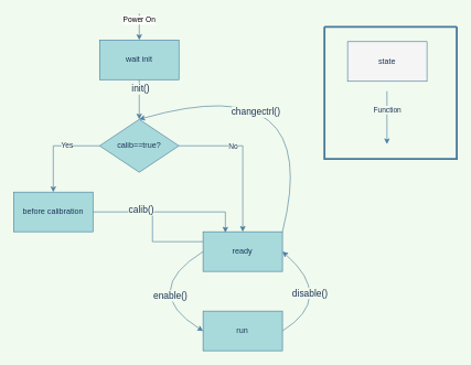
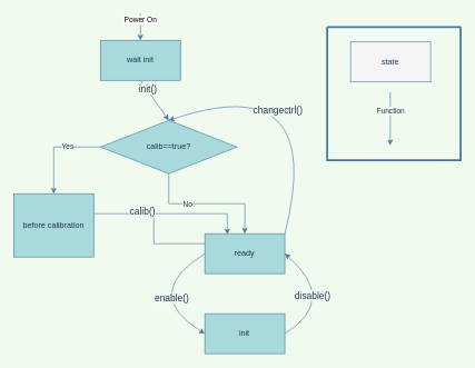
  <mxCell id="0" />
  <mxCell id="1" parent="0" />
  <mxCell id="2" value="" style="endArrow=none;html=1;rounded=0;exitX=0;exitY=0.25;exitDx=0;exitDy=0;strokeColor=#457B9D;fontColor=#1D3557;labelBackgroundColor=#F1FAEE;" parent="1" source="7" edge="1"><mxGeometry width="50" height="50" relative="1" as="geometry"><mxPoint x="330" y="400" as="sourcePoint" /><mxPoint x="230" y="320" as="targetPoint" /><Array as="points"><mxPoint x="230" y="365" /></Array></mxGeometry></mxCell>
  <mxCell id="3" value="wait init" style="rounded=0;whiteSpace=wrap;html=1;fillColor=#A8DADC;strokeColor=#457B9D;fontColor=#1D3557;" parent="1" vertex="1"><mxGeometry x="150" y="60" width="120" height="60" as="geometry" /></mxCell>
  <mxCell id="4" style="edgeStyle=orthogonalEdgeStyle;rounded=0;orthogonalLoop=1;jettySize=auto;html=1;entryX=0.281;entryY=0.02;entryDx=0;entryDy=0;strokeColor=#457B9D;fontColor=#1D3557;entryPerimeter=0;labelBackgroundColor=#F1FAEE;" parent="1" source="6" target="7" edge="1"><mxGeometry relative="1" as="geometry"><Array as="points"><mxPoint x="340" y="320" /><mxPoint x="340" y="351" /><mxPoint x="340" y="351" /></Array></mxGeometry></mxCell>
  <mxCell id="5" value="calib()" style="edgeLabel;html=1;align=center;verticalAlign=middle;resizable=0;points=[];fontSize=14;fontColor=#1D3557;labelBackgroundColor=#F1FAEE;" parent="4" vertex="1" connectable="0"><mxGeometry x="-0.376" y="4" relative="1" as="geometry"><mxPoint x="50" y="4" as="angle_offset" /></mxGeometry></mxCell>
- <mxCell id="6" value="before calibration" style="rounded=0;whiteSpace=wrap;html=1;fillColor=#A8DADC;strokeColor=#457B9D;fontColor=#1D3557;" parent="1" vertex="1"><mxGeometry x="20" y="290" width="120" height="60" as="geometry" /></mxCell>
+ <mxCell id="6" value="before calibration" style="rounded=0;whiteSpace=wrap;html=1;fillColor=#A8DADC;strokeColor=#457B9D;fontColor=#1D3557;" parent="1" vertex="1"><mxGeometry x="20" y="290" width="120" height="95" as="geometry" /></mxCell>
  <mxCell id="7" value="ready" style="rounded=0;whiteSpace=wrap;html=1;fillColor=#A8DADC;strokeColor=#457B9D;fontColor=#1D3557;" parent="1" vertex="1"><mxGeometry x="306.49" y="350" width="120" height="60" as="geometry" /></mxCell>
- <mxCell id="8" value="run" style="rounded=0;whiteSpace=wrap;html=1;fillColor=#A8DADC;strokeColor=#457B9D;fontColor=#1D3557;" parent="1" vertex="1"><mxGeometry x="306.49" y="470" width="120" height="60" as="geometry" /></mxCell>
+ <mxCell id="8" value="init" style="rounded=0;whiteSpace=wrap;html=1;fillColor=#A8DADC;strokeColor=#457B9D;fontColor=#1D3557;" parent="1" vertex="1"><mxGeometry x="306.49" y="470" width="120" height="60" as="geometry" /></mxCell>
  <mxCell id="9" value="" style="curved=1;endArrow=classic;html=1;rounded=0;exitX=0;exitY=0.5;exitDx=0;exitDy=0;entryX=0;entryY=0.5;entryDx=0;entryDy=0;strokeColor=#457B9D;fontColor=#1D3557;labelBackgroundColor=#F1FAEE;" parent="1" source="7" target="8" edge="1"><mxGeometry width="50" height="50" relative="1" as="geometry"><mxPoint x="380" y="490" as="sourcePoint" /><mxPoint x="430" y="440" as="targetPoint" /><Array as="points"><mxPoint x="210" y="440" /></Array></mxGeometry></mxCell>
  <mxCell id="10" value="enable()" style="edgeLabel;html=1;align=center;verticalAlign=middle;resizable=0;points=[];fontSize=14;fontColor=#1D3557;labelBackgroundColor=#F1FAEE;" parent="9" vertex="1" connectable="0"><mxGeometry x="0.374" y="19" relative="1" as="geometry"><mxPoint x="-1" as="angle_offset" /></mxGeometry></mxCell>
  <mxCell id="11" value="" style="curved=1;endArrow=classic;html=1;rounded=0;exitX=1;exitY=0.5;exitDx=0;exitDy=0;entryX=1;entryY=0.5;entryDx=0;entryDy=0;strokeColor=#457B9D;fontColor=#1D3557;labelBackgroundColor=#F1FAEE;" parent="1" source="8" target="7" edge="1"><mxGeometry width="50" height="50" relative="1" as="geometry"><mxPoint x="536.49" y="380" as="sourcePoint" /><mxPoint x="586.49" y="330" as="targetPoint" /><Array as="points"><mxPoint x="506.49" y="450" /></Array></mxGeometry></mxCell>
  <mxCell id="12" value="disable()" style="edgeLabel;html=1;align=center;verticalAlign=middle;resizable=0;points=[];fontSize=14;fontColor=#1D3557;labelBackgroundColor=#F1FAEE;" parent="11" vertex="1" connectable="0"><mxGeometry x="0.279" y="20" relative="1" as="geometry"><mxPoint as="angle_offset" /></mxGeometry></mxCell>
  <mxCell id="13" value="" style="endArrow=classic;html=1;rounded=0;exitX=0.5;exitY=1;exitDx=0;exitDy=0;entryX=0.5;entryY=0;entryDx=0;entryDy=0;strokeColor=#457B9D;fontColor=#1D3557;labelBackgroundColor=#F1FAEE;" parent="1" source="3" target="19" edge="1"><mxGeometry width="50" height="50" relative="1" as="geometry"><mxPoint x="380" y="450" as="sourcePoint" /><mxPoint x="210" y="180" as="targetPoint" /></mxGeometry></mxCell>
  <mxCell id="14" value="init()" style="edgeLabel;html=1;align=center;verticalAlign=middle;resizable=0;points=[];fontSize=14;fontColor=#1D3557;labelBackgroundColor=#F1FAEE;" parent="13" vertex="1" connectable="0"><mxGeometry x="-0.567" y="1" relative="1" as="geometry"><mxPoint x="-1" y="17" as="angle_offset" /></mxGeometry></mxCell>
  <mxCell id="15" style="edgeStyle=orthogonalEdgeStyle;rounded=0;orthogonalLoop=1;jettySize=auto;html=1;entryX=0.5;entryY=0;entryDx=0;entryDy=0;strokeColor=#457B9D;fontColor=#1D3557;labelBackgroundColor=#F1FAEE;" parent="1" source="19" target="7" edge="1"><mxGeometry relative="1" as="geometry" /></mxCell>
  <mxCell id="16" value="No" style="edgeLabel;html=1;align=center;verticalAlign=middle;resizable=0;points=[];fontColor=#1D3557;labelBackgroundColor=#F1FAEE;" parent="15" vertex="1" connectable="0"><mxGeometry x="-0.287" relative="1" as="geometry"><mxPoint as="angle_offset" /></mxGeometry></mxCell>
  <mxCell id="17" value="" style="edgeStyle=orthogonalEdgeStyle;rounded=0;orthogonalLoop=1;jettySize=auto;html=1;strokeColor=#457B9D;fontColor=#1D3557;labelBackgroundColor=#F1FAEE;" parent="1" source="19" target="6" edge="1"><mxGeometry relative="1" as="geometry" /></mxCell>
  <mxCell id="18" value="Yes" style="edgeLabel;html=1;align=center;verticalAlign=middle;resizable=0;points=[];fontColor=#1D3557;labelBackgroundColor=#F1FAEE;" parent="17" vertex="1" connectable="0"><mxGeometry x="-0.28" y="-1" relative="1" as="geometry"><mxPoint x="4" y="-1" as="angle_offset" /></mxGeometry></mxCell>
- <mxCell id="19" value="calib==true?" style="rhombus;whiteSpace=wrap;html=1;fillColor=#A8DADC;strokeColor=#457B9D;fontColor=#1D3557;" parent="1" vertex="1"><mxGeometry x="150" y="180" width="120" height="80" as="geometry" /></mxCell>
+ <mxCell id="19" value="calib==true?" style="rhombus;whiteSpace=wrap;html=1;fillColor=#A8DADC;strokeColor=#457B9D;fontColor=#1D3557;" parent="1" vertex="1"><mxGeometry x="150" y="180" width="205" height="80" as="geometry" /></mxCell>
  <mxCell id="20" value="" style="curved=1;endArrow=classic;html=1;rounded=0;fontSize=14;exitX=1;exitY=0;exitDx=0;exitDy=0;entryX=0.5;entryY=0;entryDx=0;entryDy=0;strokeColor=#457B9D;fontColor=#1D3557;labelBackgroundColor=#F1FAEE;" parent="1" source="7" target="19" edge="1"><mxGeometry width="50" height="50" relative="1" as="geometry"><mxPoint x="160" y="250" as="sourcePoint" /><mxPoint x="210" y="200" as="targetPoint" /><Array as="points"><mxPoint x="490" y="100" /></Array></mxGeometry></mxCell>
  <mxCell id="21" value="changectrl()" style="edgeLabel;html=1;align=center;verticalAlign=middle;resizable=0;points=[];fontSize=14;fontColor=#1D3557;labelBackgroundColor=#F1FAEE;" parent="20" vertex="1" connectable="0"><mxGeometry x="0.372" y="37" relative="1" as="geometry"><mxPoint as="angle_offset" /></mxGeometry></mxCell>
  <mxCell id="22" value="" style="swimlane;startSize=0;rounded=0;sketch=0;fontColor=#1D3557;strokeColor=#457B9D;fillColor=#A8DADC;strokeWidth=3;" parent="1" vertex="1"><mxGeometry x="490" y="40" width="200" height="200" as="geometry" /></mxCell>
  <mxCell id="23" value="state" style="rounded=0;whiteSpace=wrap;html=1;fillColor=#f5f5f5;strokeColor=#457B9D;fontColor=#1D3557;" parent="22" vertex="1"><mxGeometry x="35" y="22.5" width="120" height="60" as="geometry" /></mxCell>
  <mxCell id="24" value="" style="endArrow=classic;html=1;rounded=0;fontColor=#1D3557;jumpSize=8;strokeColor=#457B9D;strokeWidth=1;labelBackgroundColor=#F1FAEE;" parent="22" edge="1"><mxGeometry width="50" height="50" relative="1" as="geometry"><mxPoint x="94.5" y="97.5" as="sourcePoint" /><mxPoint x="94.5" y="177.5" as="targetPoint" /></mxGeometry></mxCell>
  <mxCell id="25" value="Function" style="edgeLabel;html=1;align=center;verticalAlign=middle;resizable=0;points=[];fontColor=#1D3557;labelBackgroundColor=#F1FAEE;" parent="24" vertex="1" connectable="0"><mxGeometry x="-0.3" relative="1" as="geometry"><mxPoint as="angle_offset" /></mxGeometry></mxCell>
  <mxCell id="26" value="" style="endArrow=classic;html=1;rounded=0;entryX=0.5;entryY=0;entryDx=0;entryDy=0;labelBackgroundColor=#F1FAEE;strokeColor=#457B9D;fontColor=#1D3557;" parent="1" target="3" edge="1"><mxGeometry width="50" height="50" relative="1" as="geometry"><mxPoint x="210" y="20" as="sourcePoint" /><mxPoint x="120" y="10" as="targetPoint" /></mxGeometry></mxCell>
  <mxCell id="27" value="Power On" style="edgeLabel;html=1;align=center;verticalAlign=middle;resizable=0;points=[];" vertex="1" connectable="0" parent="26"><mxGeometry x="-0.567" y="-1" relative="1" as="geometry"><mxPoint x="1" y="-9" as="angle_offset" /></mxGeometry></mxCell>
